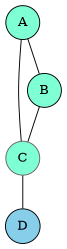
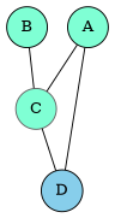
  graph {
    node [color=black fillcolor=aquamarine shape=circle style=filled]
    C [color=gray40]
    A
    D [fillcolor=skyblue]
    B
    C -- D
    A -- C
-   A -- B
+   A -- D
    B -- C
  }
